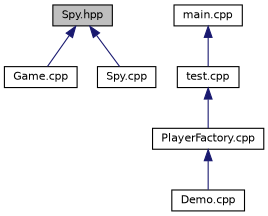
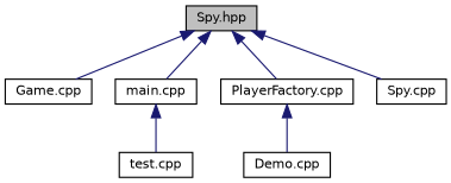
  digraph {
    node [color=black fillcolor=white fontname=Helvetica fontsize=10 shape=record style=filled]
    edge [color=midnightblue dir=back fontname=Helvetica fontsize=10 labelfontname=Helvetica labelfontsize=10 style=solid]
    n1 [fillcolor=grey75 fontcolor=black height=0.2 label="Spy.hpp" width=0.4]
    n2 [height=0.2 label="Game.cpp" width=0.4]
    n3 [height=0.2 label="main.cpp" width=0.4]
    n4 [height=0.2 label="PlayerFactory.cpp" width=0.4]
    n5 [height=0.2 label="Spy.cpp" width=0.4]
    n6 [height=0.2 label="Demo.cpp" width=0.4]
    n7 [height=0.2 label="test.cpp" width=0.4]
    n1 -> n2
-   n7 -> n4
+   n1 -> n3
+   n1 -> n4
    n1 -> n5
    n3 -> n7
    n4 -> n6
  }
